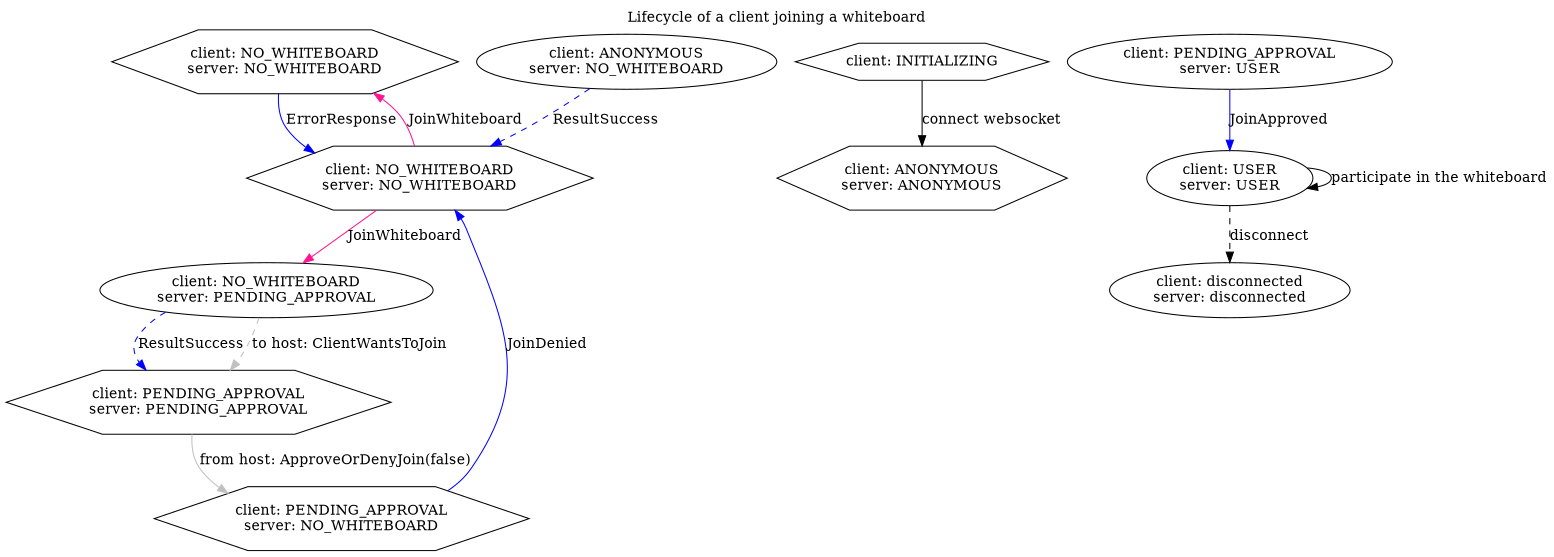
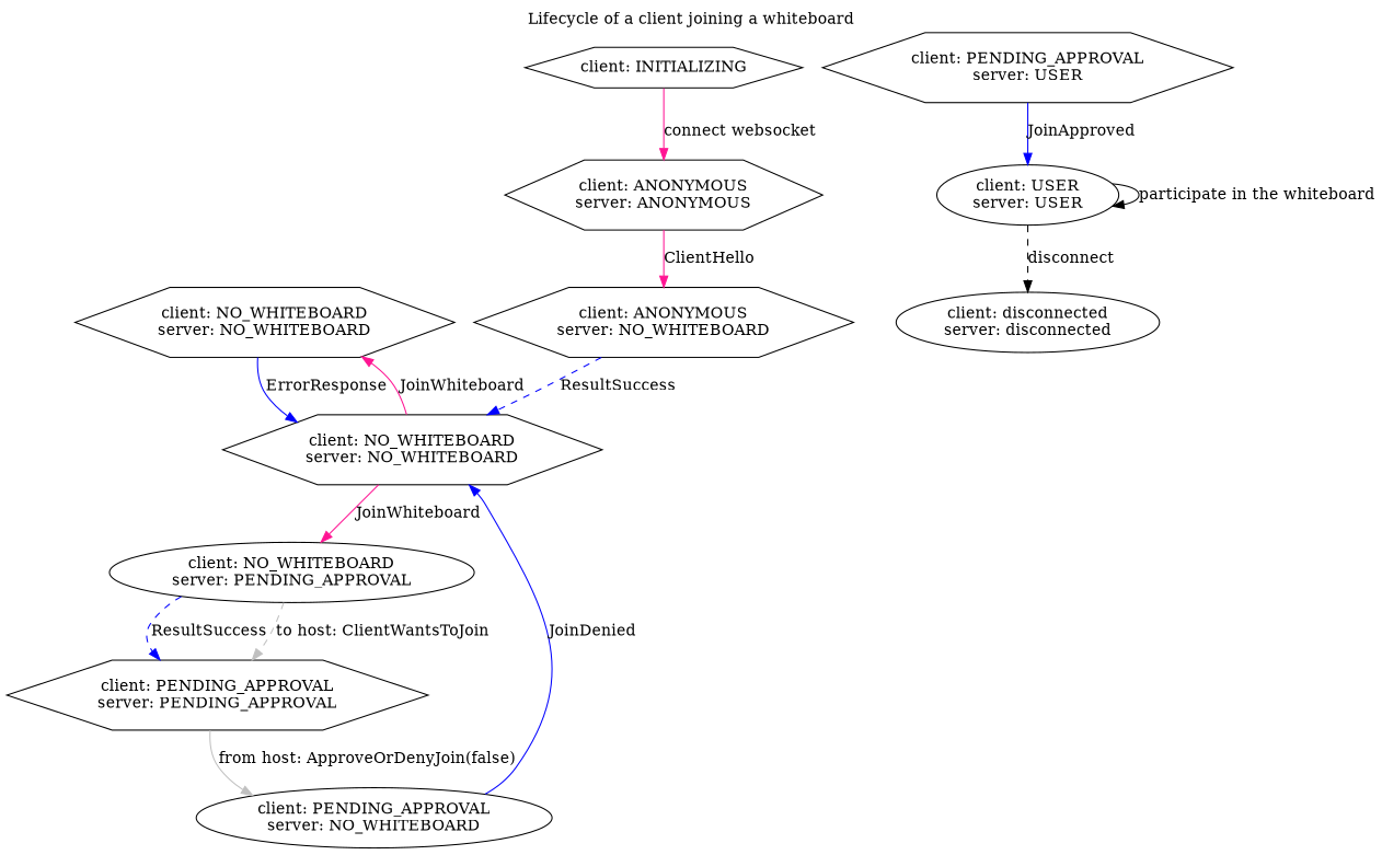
  digraph {
    label="Lifecycle of a client joining a whiteboard"
    labelloc=t
    node [shape=hexagon]
    edge [color=blue style=solid]
    n1 [label="client: NO_WHITEBOARD\nserver: NO_WHITEBOARD"]
    "client: NO_WHITEBOARD\nserver: NO_WHITEBOARD"
    "client: NO_WHITEBOARD\nserver: PENDING_APPROVAL" [shape=ellipse]
    "client: INITIALIZING"
    "client: ANONYMOUS\nserver: ANONYMOUS"
-   "client: ANONYMOUS\nserver: NO_WHITEBOARD" [shape=ellipse]
+   "client: ANONYMOUS\nserver: NO_WHITEBOARD"
    "client: PENDING_APPROVAL\nserver: PENDING_APPROVAL"
-   "client: PENDING_APPROVAL\nserver: NO_WHITEBOARD"
-   "client: PENDING_APPROVAL\nserver: USER" [shape=ellipse]
+   "client: PENDING_APPROVAL\nserver: NO_WHITEBOARD" [shape=ellipse]
+   "client: PENDING_APPROVAL\nserver: USER"
    "client: USER\nserver: USER" [shape=ellipse]
    "client: disconnected\nserver: disconnected" [shape=ellipse]
    n1 -> "client: NO_WHITEBOARD\nserver: NO_WHITEBOARD" [label=ErrorResponse]
    "client: NO_WHITEBOARD\nserver: NO_WHITEBOARD" -> n1 [color=deeppink label=JoinWhiteboard]
    "client: NO_WHITEBOARD\nserver: NO_WHITEBOARD" -> "client: NO_WHITEBOARD\nserver: PENDING_APPROVAL" [color=deeppink label=JoinWhiteboard]
    "client: NO_WHITEBOARD\nserver: PENDING_APPROVAL" -> "client: PENDING_APPROVAL\nserver: PENDING_APPROVAL" [label=ResultSuccess style=dashed]
    "client: NO_WHITEBOARD\nserver: PENDING_APPROVAL" -> "client: PENDING_APPROVAL\nserver: PENDING_APPROVAL" [color=grey label="to host: ClientWantsToJoin" style=dashed]
-   "client: INITIALIZING" -> "client: ANONYMOUS\nserver: ANONYMOUS" [label="connect websocket" color=""]
+   "client: INITIALIZING" -> "client: ANONYMOUS\nserver: ANONYMOUS" [label="connect websocket" color=deeppink]
+   "client: ANONYMOUS\nserver: ANONYMOUS" -> "client: ANONYMOUS\nserver: NO_WHITEBOARD" [color=deeppinK label=ClientHello]
    "client: ANONYMOUS\nserver: NO_WHITEBOARD" -> "client: NO_WHITEBOARD\nserver: NO_WHITEBOARD" [label=ResultSuccess style=dashed]
    "client: PENDING_APPROVAL\nserver: PENDING_APPROVAL" -> "client: PENDING_APPROVAL\nserver: NO_WHITEBOARD" [color=grey label="from host: ApproveOrDenyJoin(false)"]
    "client: PENDING_APPROVAL\nserver: NO_WHITEBOARD" -> "client: NO_WHITEBOARD\nserver: NO_WHITEBOARD" [label=JoinDenied]
    "client: PENDING_APPROVAL\nserver: USER" -> "client: USER\nserver: USER" [label=JoinApproved]
    "client: USER\nserver: USER" -> "client: USER\nserver: USER" [label="participate in the whiteboard" color=""]
    "client: USER\nserver: USER" -> "client: disconnected\nserver: disconnected" [label=disconnect style=dashed color=""]
  }
